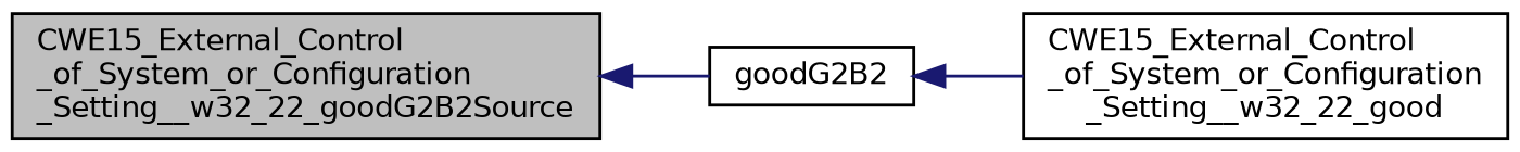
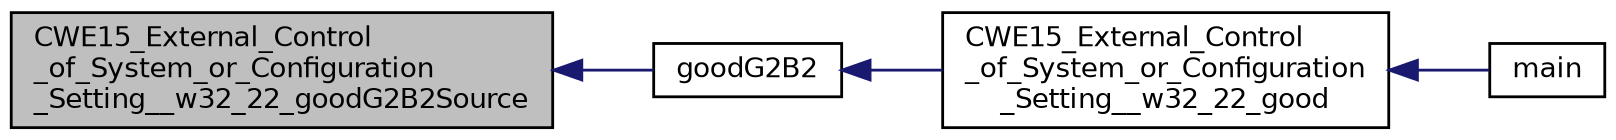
  digraph {
    rankdir=LR
    node [color=black fillcolor=white fontname=Helvetica fontsize=10 shape=record style=filled]
    edge [color=midnightblue dir=back fontname=Helvetica fontsize=10 labelfontname=Helvetica labelfontsize=10 style=solid]
    n1 [fillcolor=grey75 fontcolor=black height=0.2 label="CWE15_External_Control\l_of_System_or_Configuration\l_Setting__w32_22_goodG2B2Source" width=0.4]
    n2 [height=0.2 label=goodG2B2 width=0.4]
    n3 [height=0.2 label="CWE15_External_Control\l_of_System_or_Configuration\l_Setting__w32_22_good" width=0.4]
+   n4 [height=0.2 label=main width=0.4]
    n1 -> n2
    n2 -> n3
+   n3 -> n4
  }
